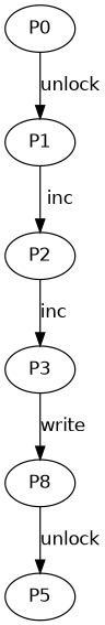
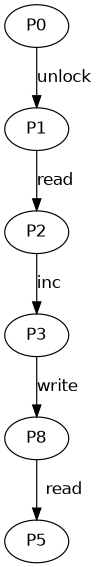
  digraph {
    fontname="DejaVu Sans"
    node [fontname="DejaVu Sans"]
    edge [fontname="DejaVu Sans"]
    P0
    P1
    P2
    P3
    n5 [label=P8]
    P5
    P0 -> P1 [label=unlock]
-   P1 -> P2 [label=inc]
+   P1 -> P2 [label=read]
    P2 -> P3 [label=inc]
    P3 -> n5 [label=write]
-   n5 -> P5 [label=unlock]
+   n5 -> P5 [label=read]
  }
